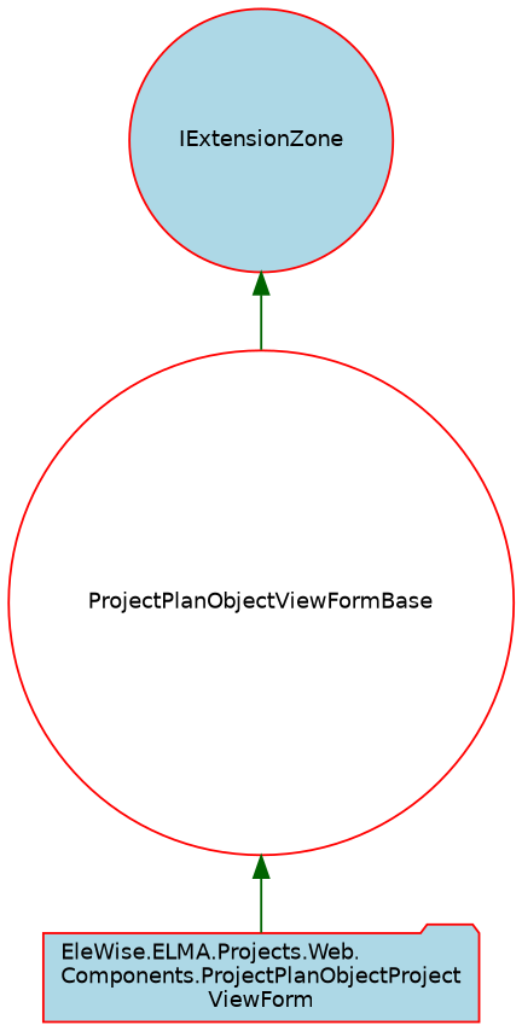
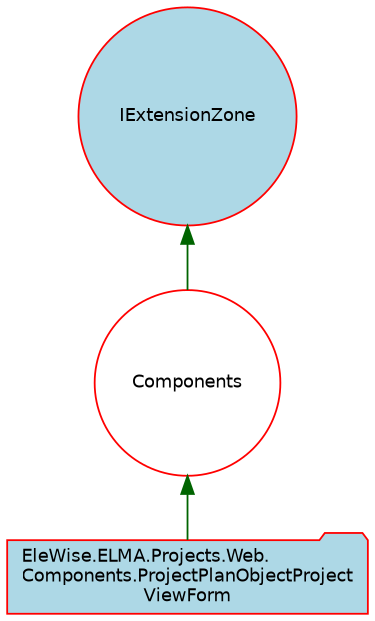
  digraph {
    node [color=red fillcolor=lightblue fontname=Helvetica fontsize=10 shape=circle style=filled]
    edge [color=darkgreen dir=back fontname=Helvetica fontsize=10 labelfontname=Helvetica labelfontsize=10 style=solid]
    n1 [fontcolor=black height=0.2 label="EleWise.ELMA.Projects.Web.\lComponents.ProjectPlanObjectProject\lViewForm" shape=folder width=0.4]
-   n2 [fillcolor=white height=0.2 label=ProjectPlanObjectViewFormBase width=0.4]
+   n2 [fillcolor=white height=0.2 label=Components width=0.4]
    n3 [height=0.2 label=IExtensionZone width=0.4]
    n2 -> n1
    n3 -> n2
  }
